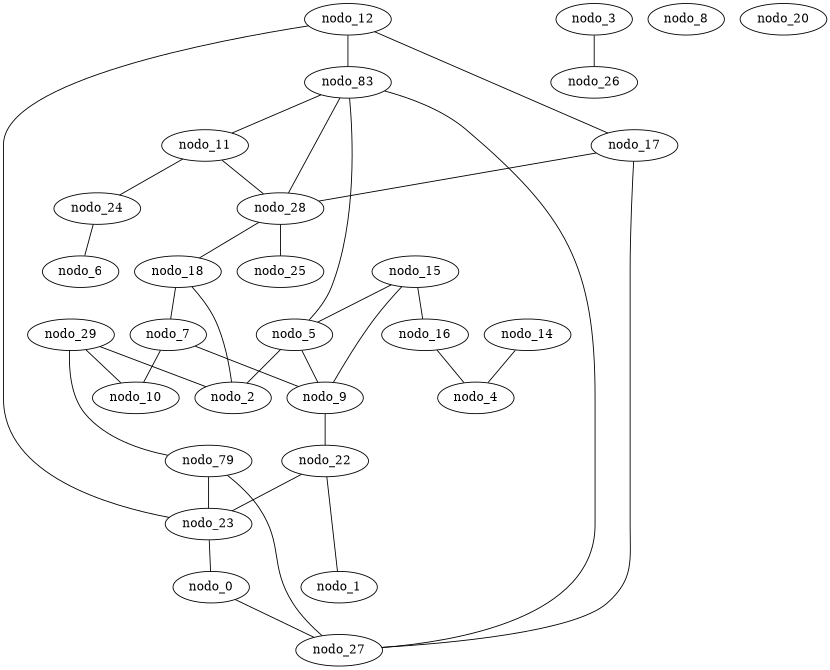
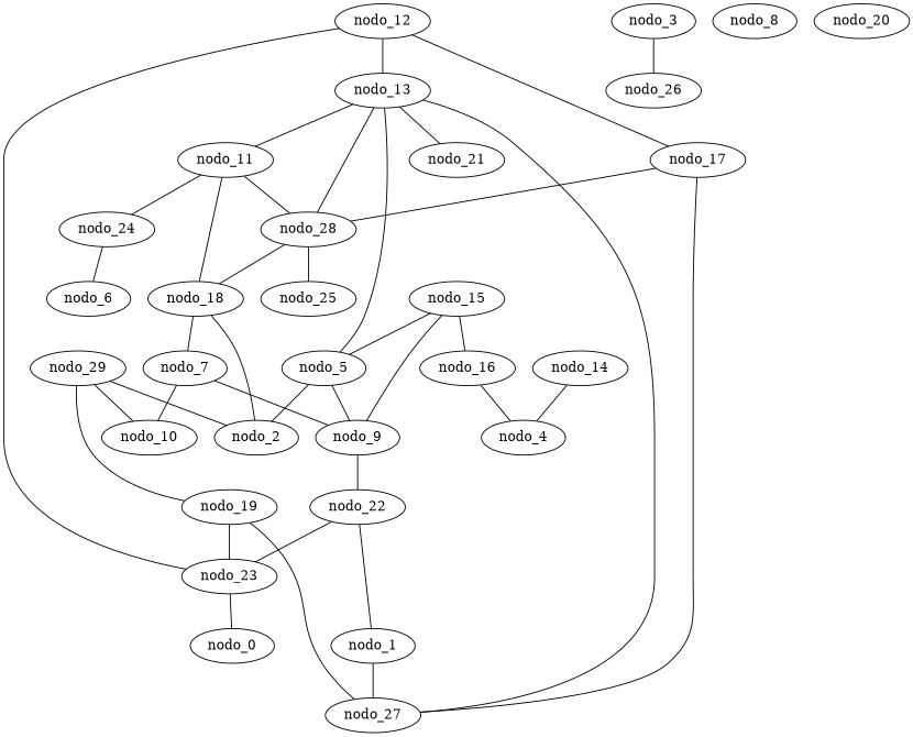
  graph {
    fontname="DejaVu Serif"
    node [fontname="DejaVu Serif"]
    edge [fontname="DejaVu Serif"]
    nodo_0
    nodo_27
    nodo_3
    nodo_26
    nodo_5
    nodo_2
    nodo_9
    nodo_22
    nodo_7
    nodo_10
    nodo_8
    nodo_23
    nodo_1
    nodo_11
    nodo_24
    nodo_28
    nodo_12
-   nodo_13 [label=nodo_83]
+   nodo_13
    nodo_17
    nodo_6
+   nodo_21
    nodo_18
    nodo_25
    nodo_14
    nodo_4
    nodo_15
    nodo_16
-   nodo_19 [label=nodo_79]
+   nodo_19
    nodo_20
    nodo_29
-   nodo_0 -- nodo_27
+   nodo_1 -- nodo_27
    nodo_3 -- nodo_26
    nodo_5 -- nodo_2
    nodo_5 -- nodo_9
    nodo_9 -- nodo_22
    nodo_22 -- nodo_23
    nodo_22 -- nodo_1
    nodo_7 -- nodo_9
    nodo_7 -- nodo_10
    nodo_23 -- nodo_0
    nodo_11 -- nodo_24
    nodo_11 -- nodo_28
    nodo_24 -- nodo_6
    nodo_28 -- nodo_18
    nodo_28 -- nodo_25
    nodo_12 -- nodo_23
    nodo_12 -- nodo_13
    nodo_12 -- nodo_17
    nodo_13 -- nodo_27
    nodo_13 -- nodo_5
    nodo_13 -- nodo_11
    nodo_13 -- nodo_28
+   nodo_13 -- nodo_21
    nodo_17 -- nodo_27
    nodo_17 -- nodo_28
    nodo_18 -- nodo_2
    nodo_18 -- nodo_7
+   nodo_18 -- nodo_11
    nodo_14 -- nodo_4
    nodo_15 -- nodo_5
    nodo_15 -- nodo_9
    nodo_15 -- nodo_16
    nodo_16 -- nodo_4
    nodo_19 -- nodo_27
    nodo_19 -- nodo_23
    nodo_29 -- nodo_2
    nodo_29 -- nodo_10
    nodo_29 -- nodo_19
  }
